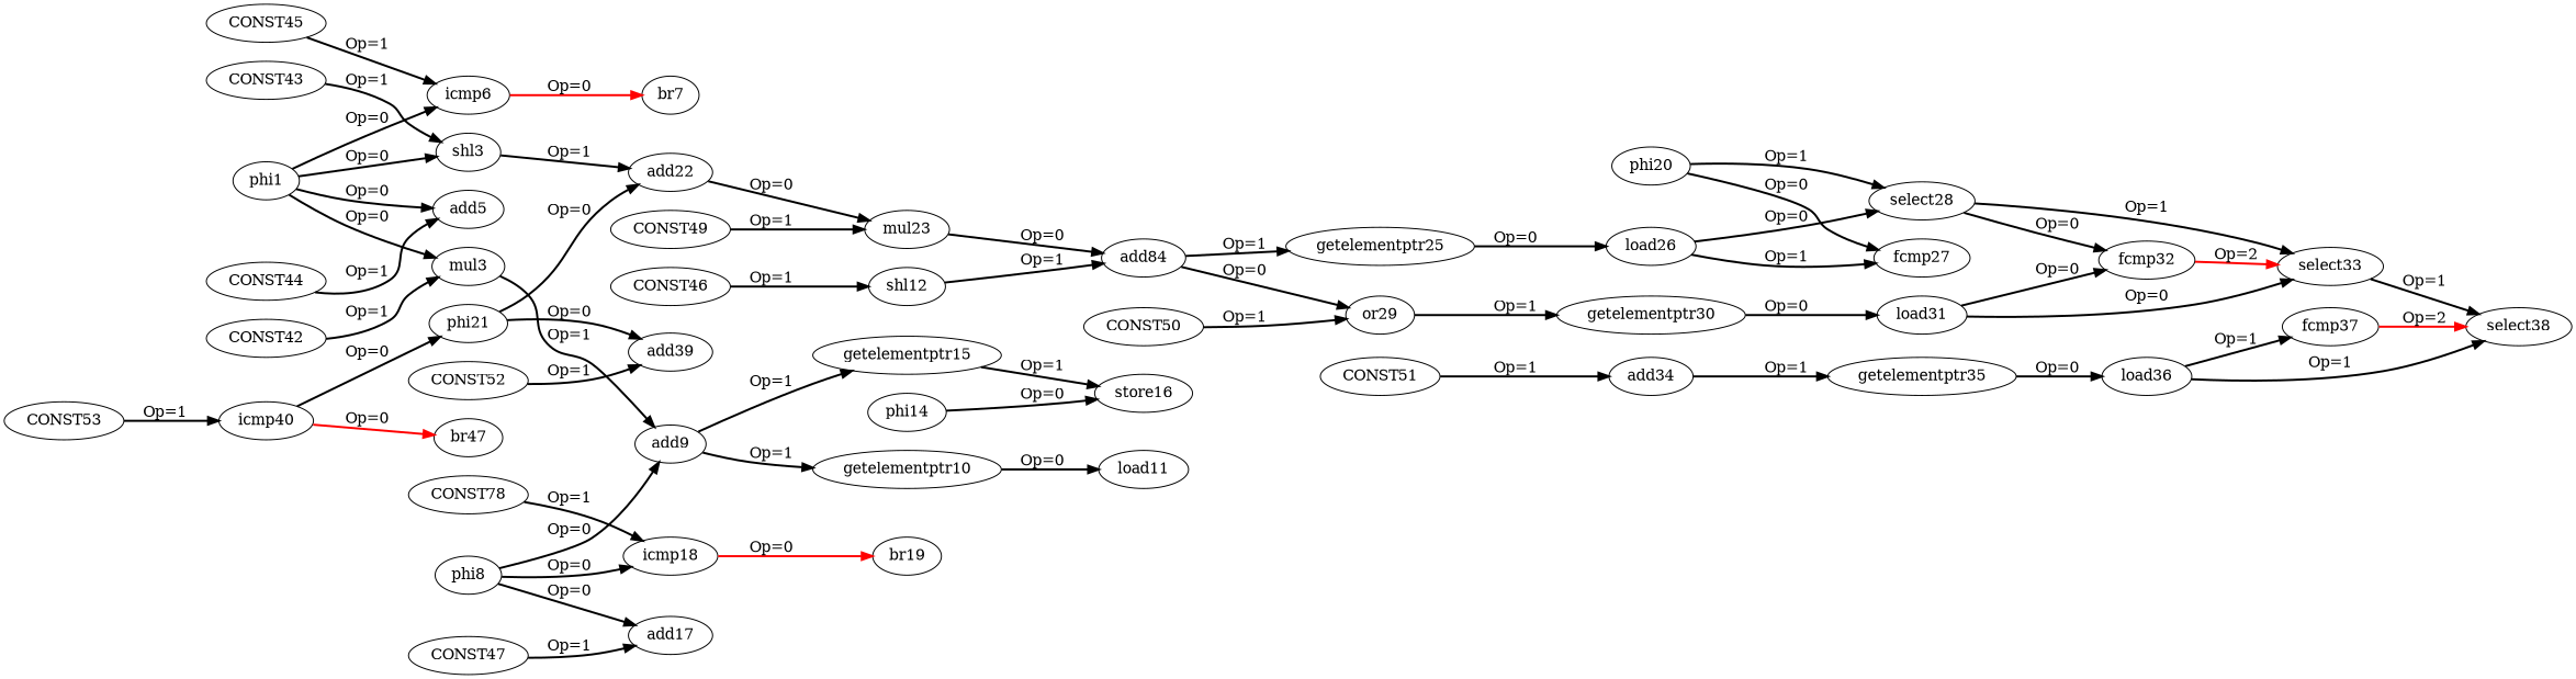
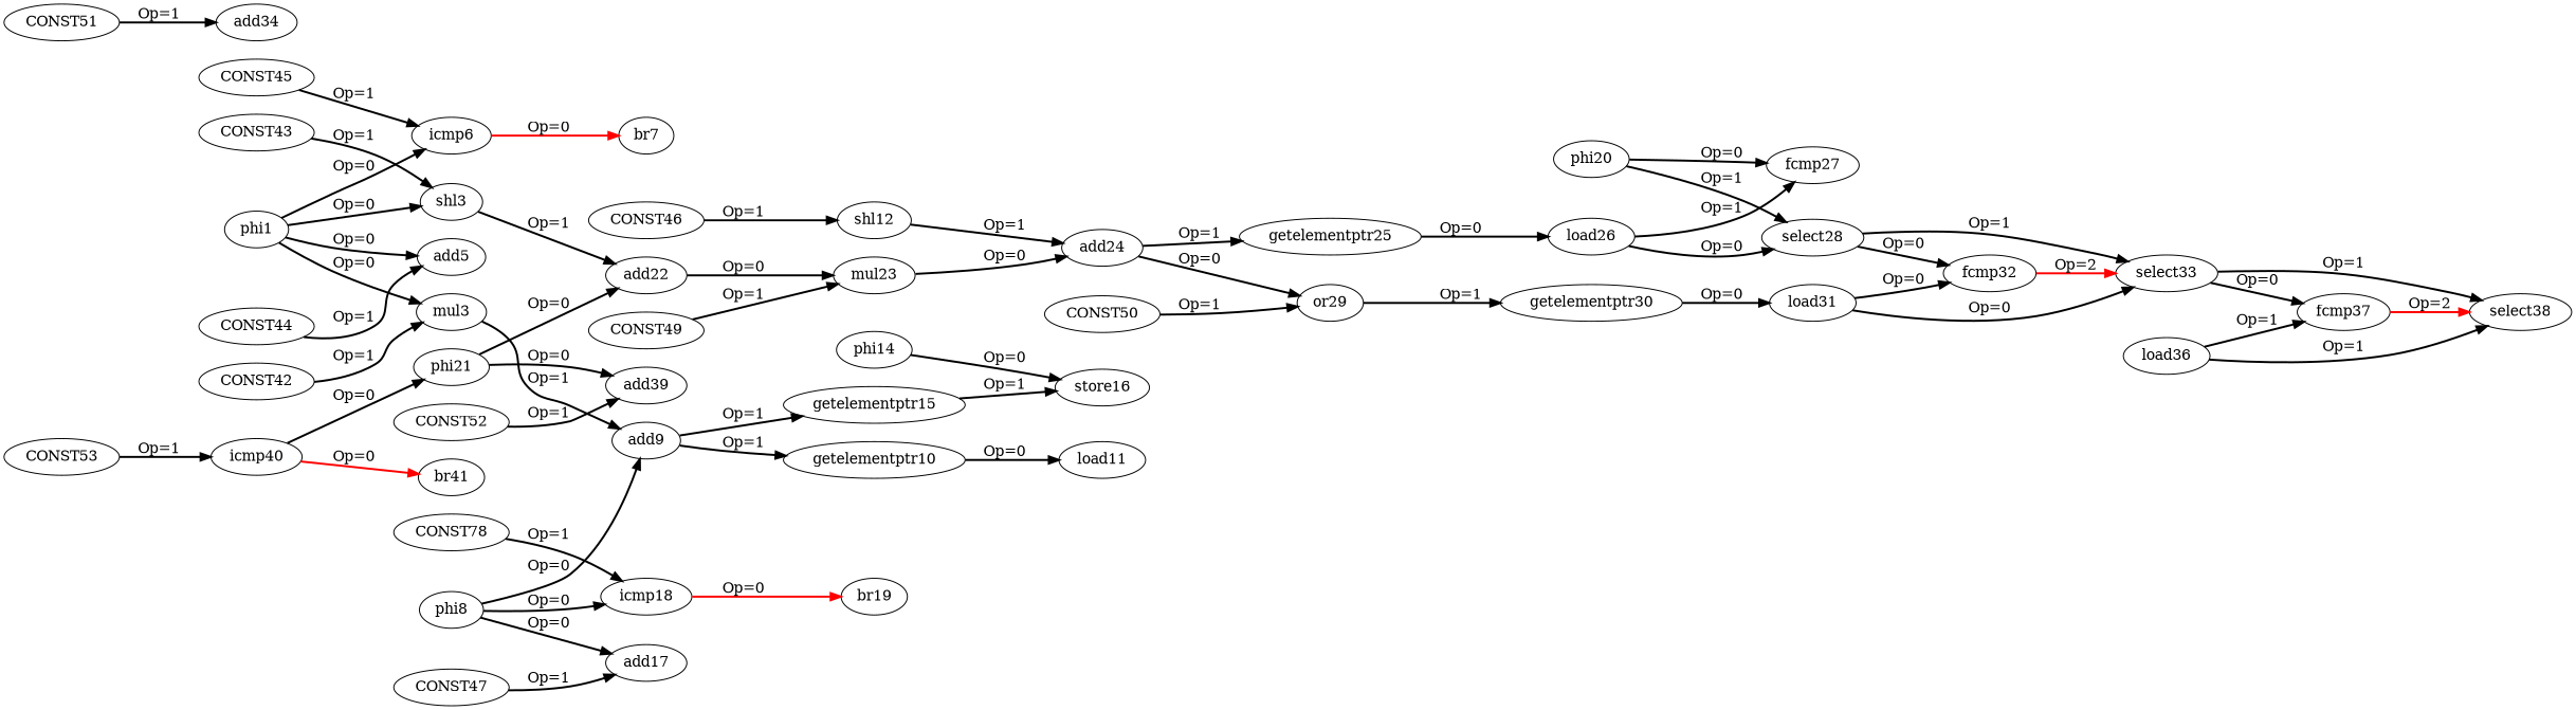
  digraph {
    rankdir=LR
    edge [color=black style=bold]
    phi1
    icmp6
    add5
    shl3
    n5 [label=mul3]
    br7
    add22
    add9
    mul23
    getelementptr15
    getelementptr10
    CONST42
    store16
    load11
    CONST43
-   add24 [label=add84]
+   add24
    CONST44
    CONST45
    phi8
    icmp18
    add17
    br19
    shl12
    or29
    getelementptr25
    CONST46
    add34
-   getelementptr35
    getelementptr30
    load26
    phi14
    CONST47
    n33 [label=CONST78]
    phi20
    select28
    fcmp27
    select33
    fcmp32
    select38
    fcmp37
    phi21
    add39
    icmp40
-   br41 [label=br47]
+   br41
    CONST49
    load36
    load31
    CONST50
    CONST51
    CONST52
    CONST53
    subgraph cluster_1 {
      label=level2
      style=dashed
      subgraph cluster_2 {
        label=level1
        style=dashed
        subgraph cluster_3 {
          label=level0
          style=dashed
        }
      }
    }
    phi1 -> icmp6 [label="Op=0"]
    phi1 -> add5 [label="Op=0"]
    phi1 -> shl3 [label="Op=0"]
    phi1 -> n5 [label="Op=0"]
    icmp6 -> br7 [color=red label="Op=0"]
    shl3 -> add22 [label="Op=1"]
    n5 -> add9 [label="Op=1"]
    add22 -> mul23 [label="Op=0"]
    add9 -> getelementptr15 [label="Op=1"]
    add9 -> getelementptr10 [label="Op=1"]
    mul23 -> add24 [label="Op=0"]
    getelementptr15 -> store16 [label="Op=1"]
    getelementptr10 -> load11 [label="Op=0"]
    CONST42 -> n5 [label="Op=1"]
    CONST43 -> shl3 [label="Op=1"]
    add24 -> or29 [label="Op=0"]
    add24 -> getelementptr25 [label="Op=1"]
    CONST44 -> add5 [label="Op=1"]
    CONST45 -> icmp6 [label="Op=1"]
    phi8 -> add9 [label="Op=0"]
    phi8 -> icmp18 [label="Op=0"]
    phi8 -> add17 [label="Op=0"]
    icmp18 -> br19 [color=red label="Op=0"]
    shl12 -> add24 [label="Op=1"]
    or29 -> getelementptr30 [label="Op=1"]
    getelementptr25 -> load26 [label="Op=0"]
    CONST46 -> shl12 [label="Op=1"]
-   add34 -> getelementptr35 [label="Op=1"]
-   getelementptr35 -> load36 [label="Op=0"]
    getelementptr30 -> load31 [label="Op=0"]
    load26 -> select28 [label="Op=0"]
    load26 -> fcmp27 [label="Op=1"]
    phi14 -> store16 [label="Op=0"]
    CONST47 -> add17 [label="Op=1"]
    n33 -> icmp18 [label="Op=1"]
    phi20 -> select28 [label="Op=1"]
    phi20 -> fcmp27 [label="Op=0"]
    select28 -> select33 [label="Op=1"]
    select28 -> fcmp32 [label="Op=0"]
    select33 -> select38 [label="Op=1"]
+   select33 -> fcmp37 [label="Op=0"]
    fcmp32 -> select33 [color=red label="Op=2"]
    fcmp37 -> select38 [color=red label="Op=2"]
    phi21 -> add22 [label="Op=0"]
    phi21 -> add39 [label="Op=0"]
    icmp40 -> phi21 [label="Op=0"]
    icmp40 -> br41 [color=red label="Op=0"]
    CONST49 -> mul23 [label="Op=1"]
    load36 -> select38 [label="Op=1"]
    load36 -> fcmp37 [label="Op=1"]
    load31 -> select33 [label="Op=0"]
    load31 -> fcmp32 [label="Op=0"]
    CONST50 -> or29 [label="Op=1"]
    CONST51 -> add34 [label="Op=1"]
    CONST52 -> add39 [label="Op=1"]
    CONST53 -> icmp40 [label="Op=1"]
  }
